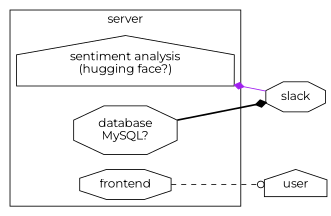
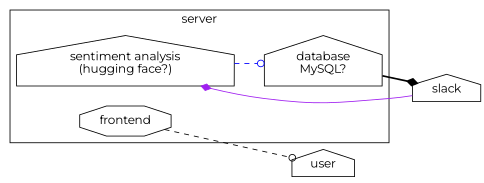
  digraph {
    fontname=Montserrat
    rankdir=LR
    node [fontname=Montserrat shape=house]
    edge [arrowhead=odot color=black fontname=Montserrat style=dashed]
    n1 [label="sentiment analysis\n(hugging face?)"]
-   n2 [label="database\nMySQL?" shape=octagon]
+   n2 [label="database\nMySQL?"]
    n3 [label=frontend shape=octagon]
-   slack [shape=octagon]
+   slack
    user
    subgraph cluster_1 {
      label=server
      n1
      n2
      n3
    }
+   n1 -> n2 [color=blue]
    n2 -> slack [arrowhead=diamond style=bold]
    n3 -> user
    slack -> n1 [arrowhead=diamond color=purple style=solid]
  }
